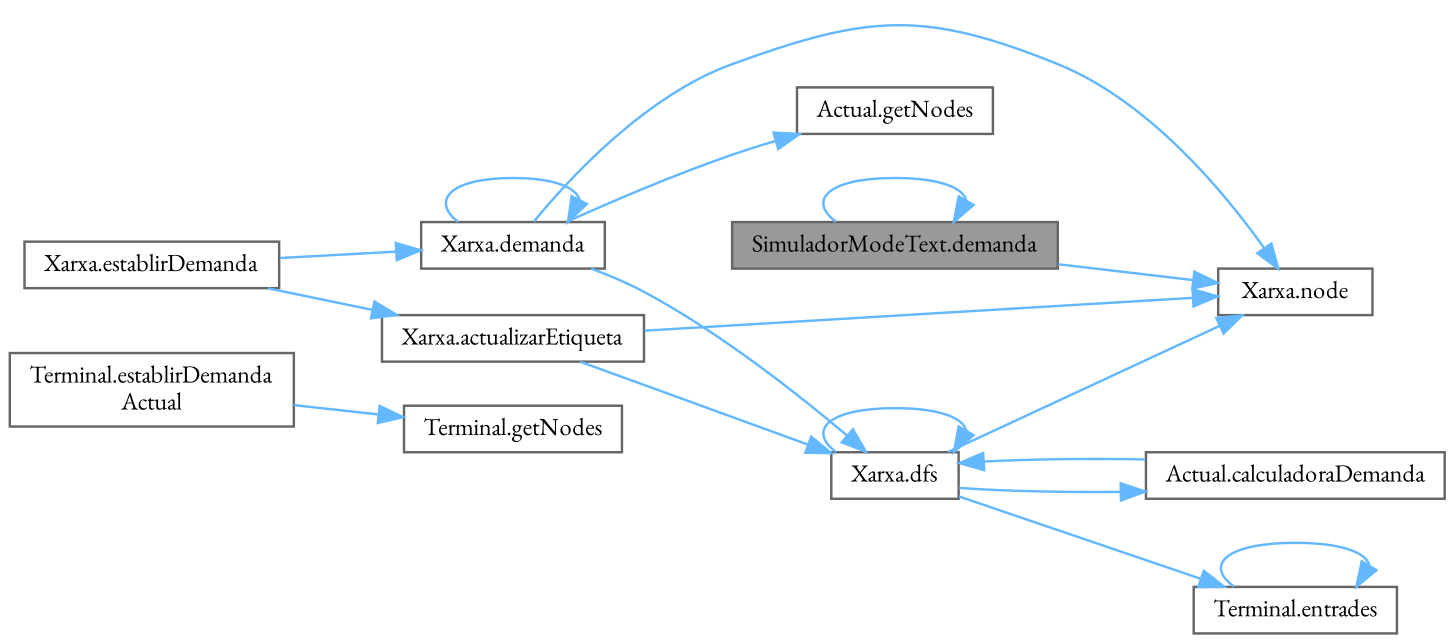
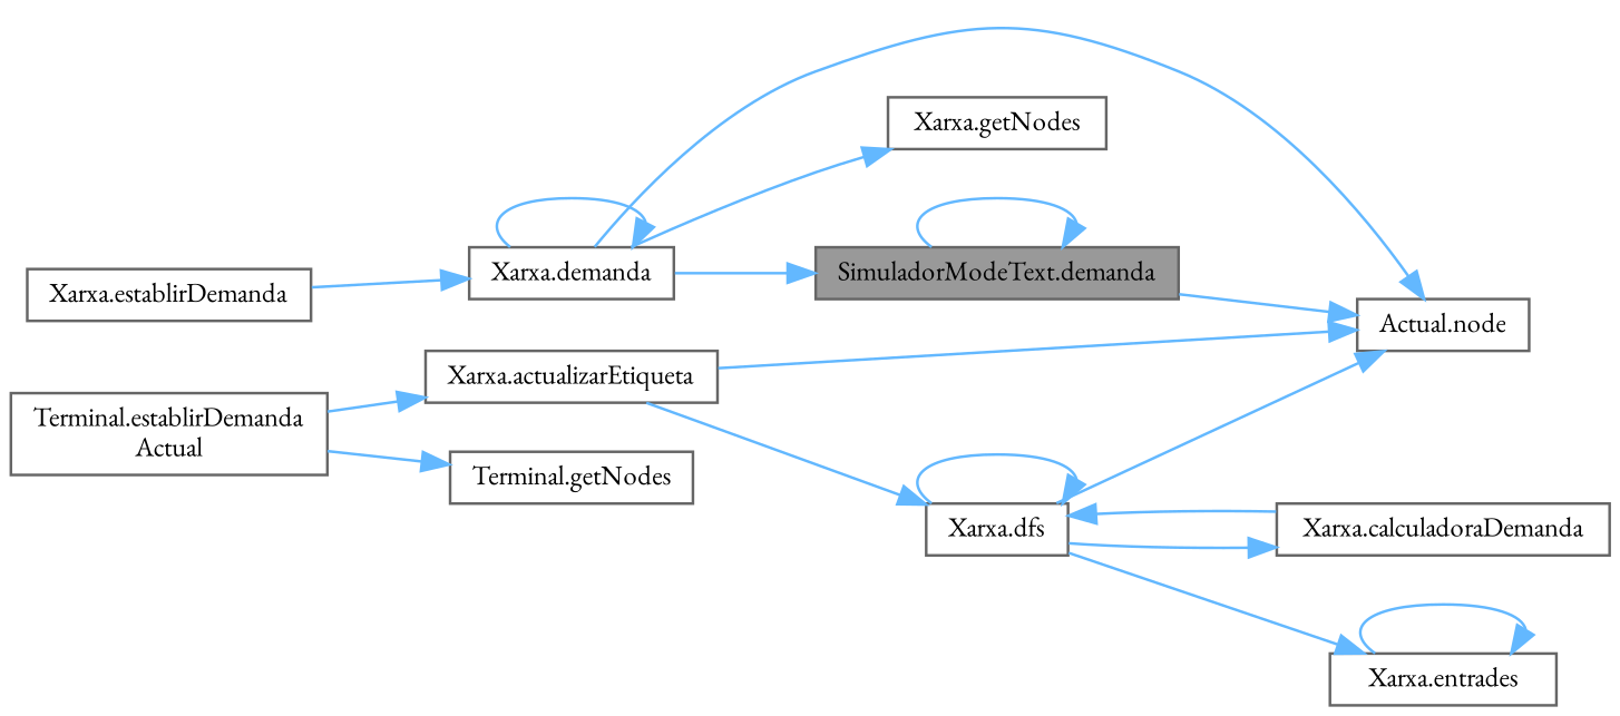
  digraph {
    fontname="EB Garamond"
    rankdir=LR
    node [color=grey40 fillcolor=white fontname="EB Garamond" fontsize=10 shape=box style=filled]
    edge [color=steelblue1 fontname="EB Garamond" fontsize=10 labelfontname=Helvetica labelfontsize=10 style=solid]
    n1 [color=gray40 fillcolor=grey60 fontcolor=black height=0.2 label="SimuladorModeText.demanda" width=0.4]
-   n2 [height=0.2 label="Xarxa.node" width=0.4]
+   n2 [height=0.2 label="Actual.node" width=0.4]
    n3 [height=0.2 label="Xarxa.establirDemanda" width=0.4]
    n4 [height=0.2 label="Xarxa.actualizarEtiqueta" width=0.4]
    n5 [height=0.2 label="Xarxa.demanda" width=0.4]
    n6 [height=0.2 label="Xarxa.dfs" width=0.4]
-   n7 [height=0.2 label="Actual.getNodes" width=0.4]
+   n7 [height=0.2 label="Xarxa.getNodes" width=0.4]
    n8 [height=0.2 label="Terminal.establirDemanda\lActual" width=0.4]
    n9 [height=0.2 label="Terminal.getNodes" width=0.4]
-   n10 [height=0.2 label="Terminal.entrades" width=0.4]
-   n11 [height=0.2 label="Actual.calculadoraDemanda" width=0.4]
+   n10 [height=0.2 label="Xarxa.entrades" width=0.4]
+   n11 [height=0.2 label="Xarxa.calculadoraDemanda" width=0.4]
    n1 -> n1
    n1 -> n2
-   n3 -> n4
+   n8 -> n4
    n3 -> n5
    n4 -> n2
    n4 -> n6
    n5 -> n2
    n5 -> n5
-   n5 -> n6
+   n5 -> n1
    n5 -> n7
    n6 -> n2
    n6 -> n6
    n6 -> n10
    n6 -> n11
    n8 -> n9
    n10 -> n10
    n11 -> n6
  }
